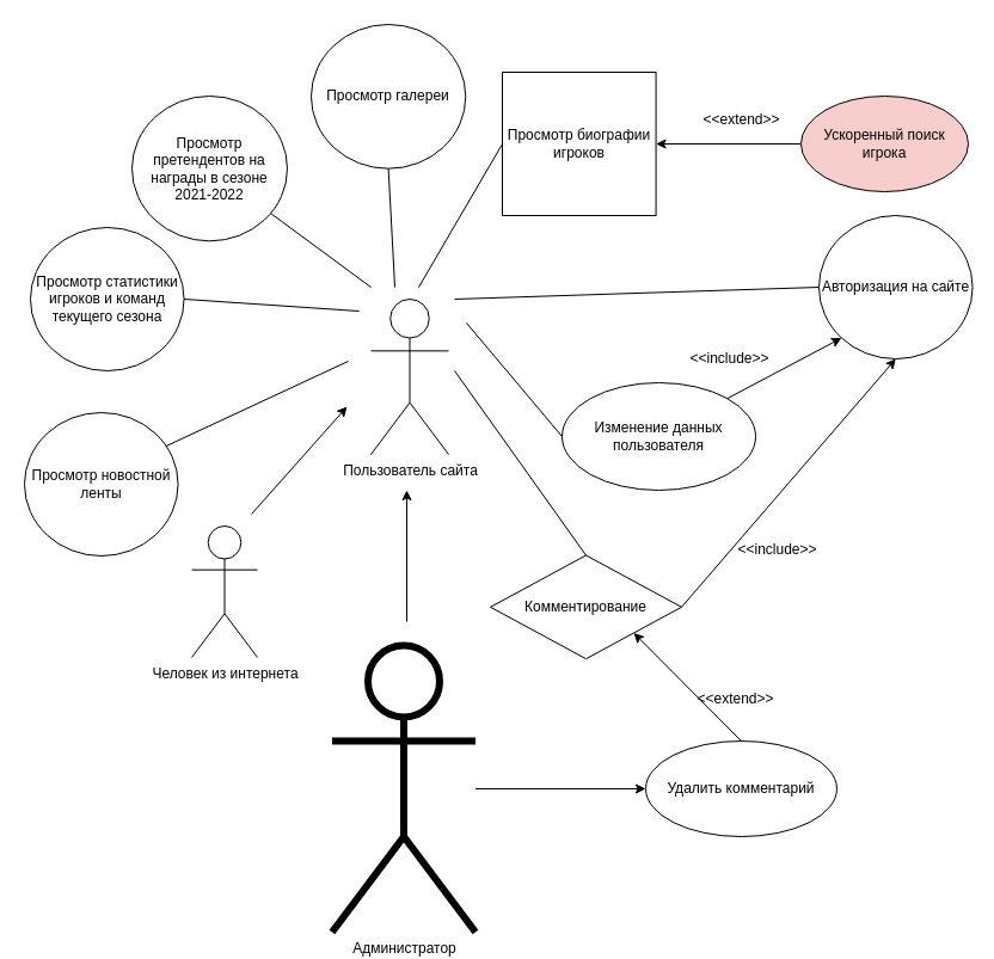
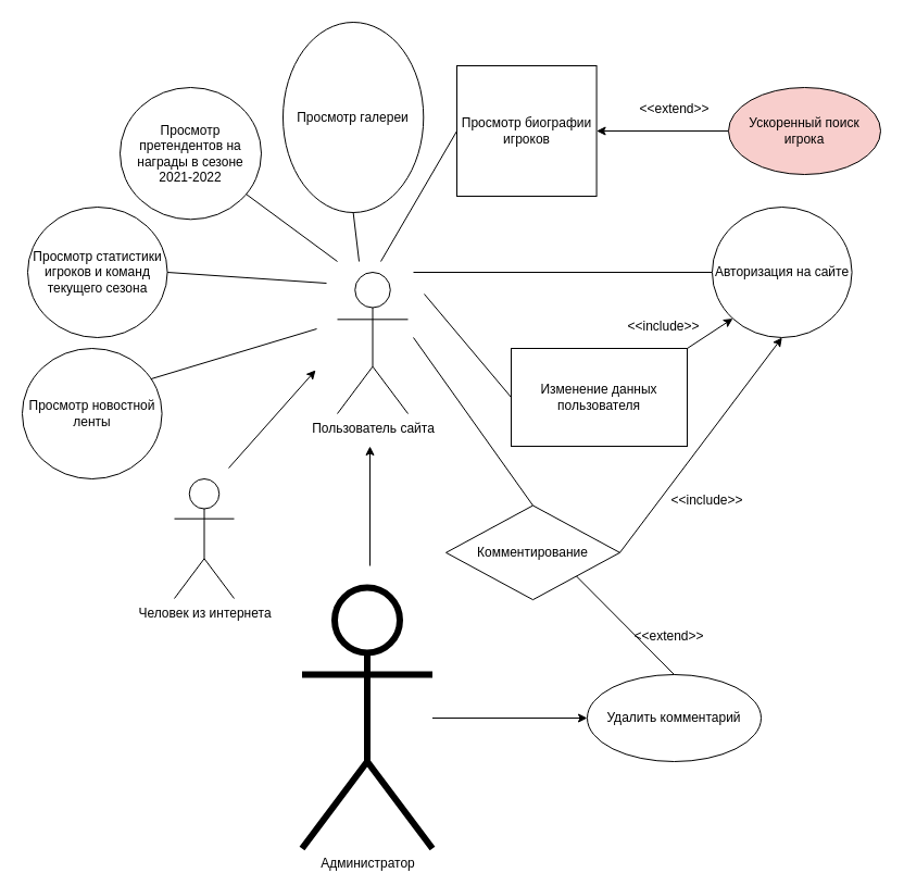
  <mxCell id="0" />
  <mxCell id="1" parent="0" />
  <mxCell id="2" value="Человек из интернета" style="shape=umlActor;verticalLabelPosition=bottom;verticalAlign=top;html=1;outlineConnect=0;" parent="1" vertex="1"><mxGeometry x="160" y="440" width="55" height="110" as="geometry" /></mxCell>
  <mxCell id="3" value="Администратор" style="shape=umlActor;verticalLabelPosition=bottom;verticalAlign=top;html=1;outlineConnect=0;strokeWidth=6;" parent="1" vertex="1"><mxGeometry x="277.5" y="540" width="120" height="240" as="geometry" /></mxCell>
  <mxCell id="4" value="Просмотр претендентов на награды в сезоне 2021-2022" style="ellipse;whiteSpace=wrap;html=1;strokeWidth=1;" parent="1" vertex="1"><mxGeometry x="110" y="80" width="130" height="121.33" as="geometry" /></mxCell>
- <mxCell id="5" value="Просмотр новостной ленты" style="ellipse;whiteSpace=wrap;html=1;strokeWidth=1;" parent="1" vertex="1"><mxGeometry x="20" y="345" width="128.57" height="120" as="geometry" /></mxCell>
+ <mxCell id="5" value="Просмотр новостной ленты" style="ellipse;whiteSpace=wrap;html=1;strokeWidth=1;" parent="1" vertex="1"><mxGeometry x="20" y="320" width="128.57" height="120" as="geometry" /></mxCell>
  <mxCell id="6" value="Просмотр биографии игроков" style="whiteSpace=wrap;html=1;strokeWidth=1;rounded=0;" parent="1" vertex="1"><mxGeometry x="420" y="60" width="128.57" height="120" as="geometry" /></mxCell>
- <mxCell id="7" value="Просмотр галереи" style="ellipse;whiteSpace=wrap;html=1;strokeWidth=1;" parent="1" vertex="1"><mxGeometry x="260" y="20" width="129.29" height="120.67" as="geometry" /></mxCell>
+ <mxCell id="7" value="Просмотр галереи" style="ellipse;whiteSpace=wrap;html=1;strokeWidth=1;" parent="1" vertex="1"><mxGeometry x="260" y="20" width="129.29" height="175" as="geometry" /></mxCell>
  <mxCell id="8" value="Пользователь сайта" style="shape=umlActor;verticalLabelPosition=bottom;verticalAlign=top;html=1;outlineConnect=0;" parent="1" vertex="1"><mxGeometry x="310" y="250" width="65" height="130" as="geometry" /></mxCell>
  <mxCell id="9" value="" style="endArrow=classic;html=1;rounded=0;" parent="1" edge="1"><mxGeometry width="50" height="50" relative="1" as="geometry"><mxPoint x="340" y="520" as="sourcePoint" /><mxPoint x="340" y="410" as="targetPoint" /></mxGeometry></mxCell>
  <mxCell id="10" value="" style="endArrow=classic;html=1;rounded=0;" parent="1" edge="1"><mxGeometry width="50" height="50" relative="1" as="geometry"><mxPoint x="210" y="430" as="sourcePoint" /><mxPoint x="290" y="340" as="targetPoint" /></mxGeometry></mxCell>
  <mxCell id="11" value="" style="endArrow=none;html=1;rounded=0;exitX=1;exitY=0.5;exitDx=0;exitDy=0;" parent="1" source="22" edge="1"><mxGeometry width="50" height="50" relative="1" as="geometry"><mxPoint x="238.033" y="155.355" as="sourcePoint" /><mxPoint x="300" y="260" as="targetPoint" /></mxGeometry></mxCell>
  <mxCell id="12" value="" style="endArrow=none;html=1;rounded=0;" parent="1" source="4" edge="1"><mxGeometry width="50" height="50" relative="1" as="geometry"><mxPoint x="348.033" y="109.995" as="sourcePoint" /><mxPoint x="310" y="240" as="targetPoint" /></mxGeometry></mxCell>
  <mxCell id="13" value="" style="endArrow=none;html=1;rounded=0;exitX=0.5;exitY=1;exitDx=0;exitDy=0;" parent="1" source="7" edge="1"><mxGeometry width="50" height="50" relative="1" as="geometry"><mxPoint x="375.003" y="129.995" as="sourcePoint" /><mxPoint x="330" y="240" as="targetPoint" /></mxGeometry></mxCell>
  <mxCell id="14" value="" style="endArrow=none;html=1;rounded=0;exitX=0;exitY=0.5;exitDx=0;exitDy=0;" parent="1" source="6" edge="1"><mxGeometry width="50" height="50" relative="1" as="geometry"><mxPoint x="471.967" y="175.355" as="sourcePoint" /><mxPoint x="350" y="240" as="targetPoint" /></mxGeometry></mxCell>
  <mxCell id="15" value="" style="endArrow=none;html=1;rounded=0;exitX=0;exitY=0.5;exitDx=0;exitDy=0;" parent="1" source="23" edge="1"><mxGeometry width="50" height="50" relative="1" as="geometry"><mxPoint x="721.967" y="404.645" as="sourcePoint" /><mxPoint x="380" y="250" as="targetPoint" /></mxGeometry></mxCell>
  <mxCell id="16" value="" style="endArrow=none;html=1;rounded=0;exitX=0;exitY=0.5;exitDx=0;exitDy=0;" parent="1" source="25" edge="1"><mxGeometry width="50" height="50" relative="1" as="geometry"><mxPoint x="601.967" y="354.645" as="sourcePoint" /><mxPoint x="390" y="270" as="targetPoint" /></mxGeometry></mxCell>
  <mxCell id="17" value="Комментирование" style="rhombus;whiteSpace=wrap;html=1;strokeWidth=1;" parent="1" vertex="1"><mxGeometry x="410" y="464.5" width="160" height="86.67" as="geometry" /></mxCell>
  <mxCell id="18" value="&amp;lt;&amp;lt;extend&amp;gt;&amp;gt;" style="text;html=1;align=center;verticalAlign=middle;resizable=0;points=[];autosize=1;strokeColor=none;fillColor=none;" parent="1" vertex="1"><mxGeometry x="575" y="575" width="80" height="20" as="geometry" /></mxCell>
  <mxCell id="19" style="edgeStyle=orthogonalEdgeStyle;rounded=0;orthogonalLoop=1;jettySize=auto;html=1;exitX=0;exitY=0.5;exitDx=0;exitDy=0;entryX=1;entryY=0.5;entryDx=0;entryDy=0;" parent="1" source="20" target="6" edge="1"><mxGeometry relative="1" as="geometry" /></mxCell>
  <mxCell id="20" value="Ускоренный поиск игрока" style="ellipse;whiteSpace=wrap;html=1;strokeWidth=1;fillColor=#f8cecc;" parent="1" vertex="1"><mxGeometry x="670" y="80" width="140" height="80" as="geometry" /></mxCell>
  <mxCell id="21" value="&amp;lt;&amp;lt;extend&amp;gt;&amp;gt;" style="text;html=1;align=center;verticalAlign=middle;resizable=0;points=[];autosize=1;strokeColor=none;fillColor=none;" parent="1" vertex="1"><mxGeometry x="580" y="90" width="80" height="20" as="geometry" /></mxCell>
  <mxCell id="22" value="Просмотр статистики игроков и команд текущего сезона" style="ellipse;whiteSpace=wrap;html=1;strokeWidth=1;" parent="1" vertex="1"><mxGeometry x="25" y="190" width="128.57" height="120" as="geometry" /></mxCell>
- <mxCell id="23" value="Авторизация на сайте" style="ellipse;whiteSpace=wrap;html=1;strokeWidth=1;" parent="1" vertex="1"><mxGeometry x="685" y="180" width="128.57" height="120" as="geometry" /></mxCell>
+ <mxCell id="23" value="Авторизация на сайте" style="ellipse;whiteSpace=wrap;html=1;strokeWidth=1;" parent="1" vertex="1"><mxGeometry x="655" y="190" width="128.57" height="120" as="geometry" /></mxCell>
  <mxCell id="24" value="&amp;lt;&amp;lt;include&amp;gt;&amp;gt;" style="text;html=1;align=center;verticalAlign=middle;resizable=0;points=[];autosize=1;strokeColor=none;fillColor=none;" parent="1" vertex="1"><mxGeometry x="610" y="450" width="80" height="20" as="geometry" /></mxCell>
- <mxCell id="25" value="Изменение данных пользователя" style="ellipse;whiteSpace=wrap;html=1;strokeWidth=1;" parent="1" vertex="1"><mxGeometry x="470" y="320" width="162" height="90" as="geometry" /></mxCell>
+ <mxCell id="25" value="Изменение данных пользователя" style="whiteSpace=wrap;html=1;strokeWidth=1;rounded=0;" parent="1" vertex="1"><mxGeometry x="470" y="320" width="162" height="90" as="geometry" /></mxCell>
  <mxCell id="26" value="&amp;lt;&amp;lt;include&amp;gt;&amp;gt;" style="text;html=1;align=center;verticalAlign=middle;resizable=0;points=[];autosize=1;strokeColor=none;fillColor=none;" parent="1" vertex="1"><mxGeometry x="570" y="290" width="80" height="20" as="geometry" /></mxCell>
  <mxCell id="27" value="" style="endArrow=classic;html=1;rounded=0;entryX=0;entryY=1;entryDx=0;entryDy=0;exitX=1;exitY=0;exitDx=0;exitDy=0;" parent="1" source="25" target="23" edge="1"><mxGeometry width="50" height="50" relative="1" as="geometry"><mxPoint x="630" y="664.5" as="sourcePoint" /><mxPoint x="740" y="310" as="targetPoint" /></mxGeometry></mxCell>
  <mxCell id="28" value="" style="endArrow=none;html=1;rounded=0;exitX=0.921;exitY=0.234;exitDx=0;exitDy=0;exitPerimeter=0;" parent="1" source="5" edge="1"><mxGeometry width="50" height="50" relative="1" as="geometry"><mxPoint x="173.2" y="338.6" as="sourcePoint" /><mxPoint x="291" y="302" as="targetPoint" /></mxGeometry></mxCell>
  <mxCell id="29" value="" style="endArrow=none;html=1;rounded=0;exitX=0.5;exitY=0;exitDx=0;exitDy=0;" parent="1" source="17" edge="1"><mxGeometry width="50" height="50" relative="1" as="geometry"><mxPoint x="460" y="490" as="sourcePoint" /><mxPoint x="380" y="310" as="targetPoint" /></mxGeometry></mxCell>
  <mxCell id="30" value="" style="endArrow=classic;html=1;rounded=0;entryX=0.5;entryY=1;entryDx=0;entryDy=0;exitX=1;exitY=0.5;exitDx=0;exitDy=0;" parent="1" source="17" target="23" edge="1"><mxGeometry width="50" height="50" relative="1" as="geometry"><mxPoint x="460" y="490" as="sourcePoint" /><mxPoint x="510" y="440" as="targetPoint" /></mxGeometry></mxCell>
  <mxCell id="31" value="Удалить комментарий" style="ellipse;whiteSpace=wrap;html=1;strokeWidth=1;" parent="1" vertex="1"><mxGeometry x="540" y="620" width="160" height="80" as="geometry" /></mxCell>
- <mxCell id="32" value="" style="endArrow=classic;html=1;rounded=0;exitX=0.5;exitY=0;exitDx=0;exitDy=0;entryX=1;entryY=1;entryDx=0;entryDy=0;" parent="1" source="31" target="17" edge="1"><mxGeometry width="50" height="50" relative="1" as="geometry"><mxPoint x="420" y="480" as="sourcePoint" /><mxPoint x="470" y="430" as="targetPoint" /></mxGeometry></mxCell>
+ <mxCell id="32" value="" style="endArrow=none;html=1;rounded=0;exitX=0.5;exitY=0;exitDx=0;exitDy=0;entryX=1;entryY=1;entryDx=0;entryDy=0;" parent="1" source="31" target="17" edge="1"><mxGeometry width="50" height="50" relative="1" as="geometry"><mxPoint x="420" y="480" as="sourcePoint" /><mxPoint x="470" y="430" as="targetPoint" /></mxGeometry></mxCell>
  <mxCell id="33" value="" style="endArrow=classic;html=1;rounded=0;entryX=0;entryY=0.5;entryDx=0;entryDy=0;" edge="1" parent="1" source="3" target="31"><mxGeometry width="50" height="50" relative="1" as="geometry"><mxPoint x="580" y="690" as="sourcePoint" /><mxPoint x="630" y="640" as="targetPoint" /></mxGeometry></mxCell>
